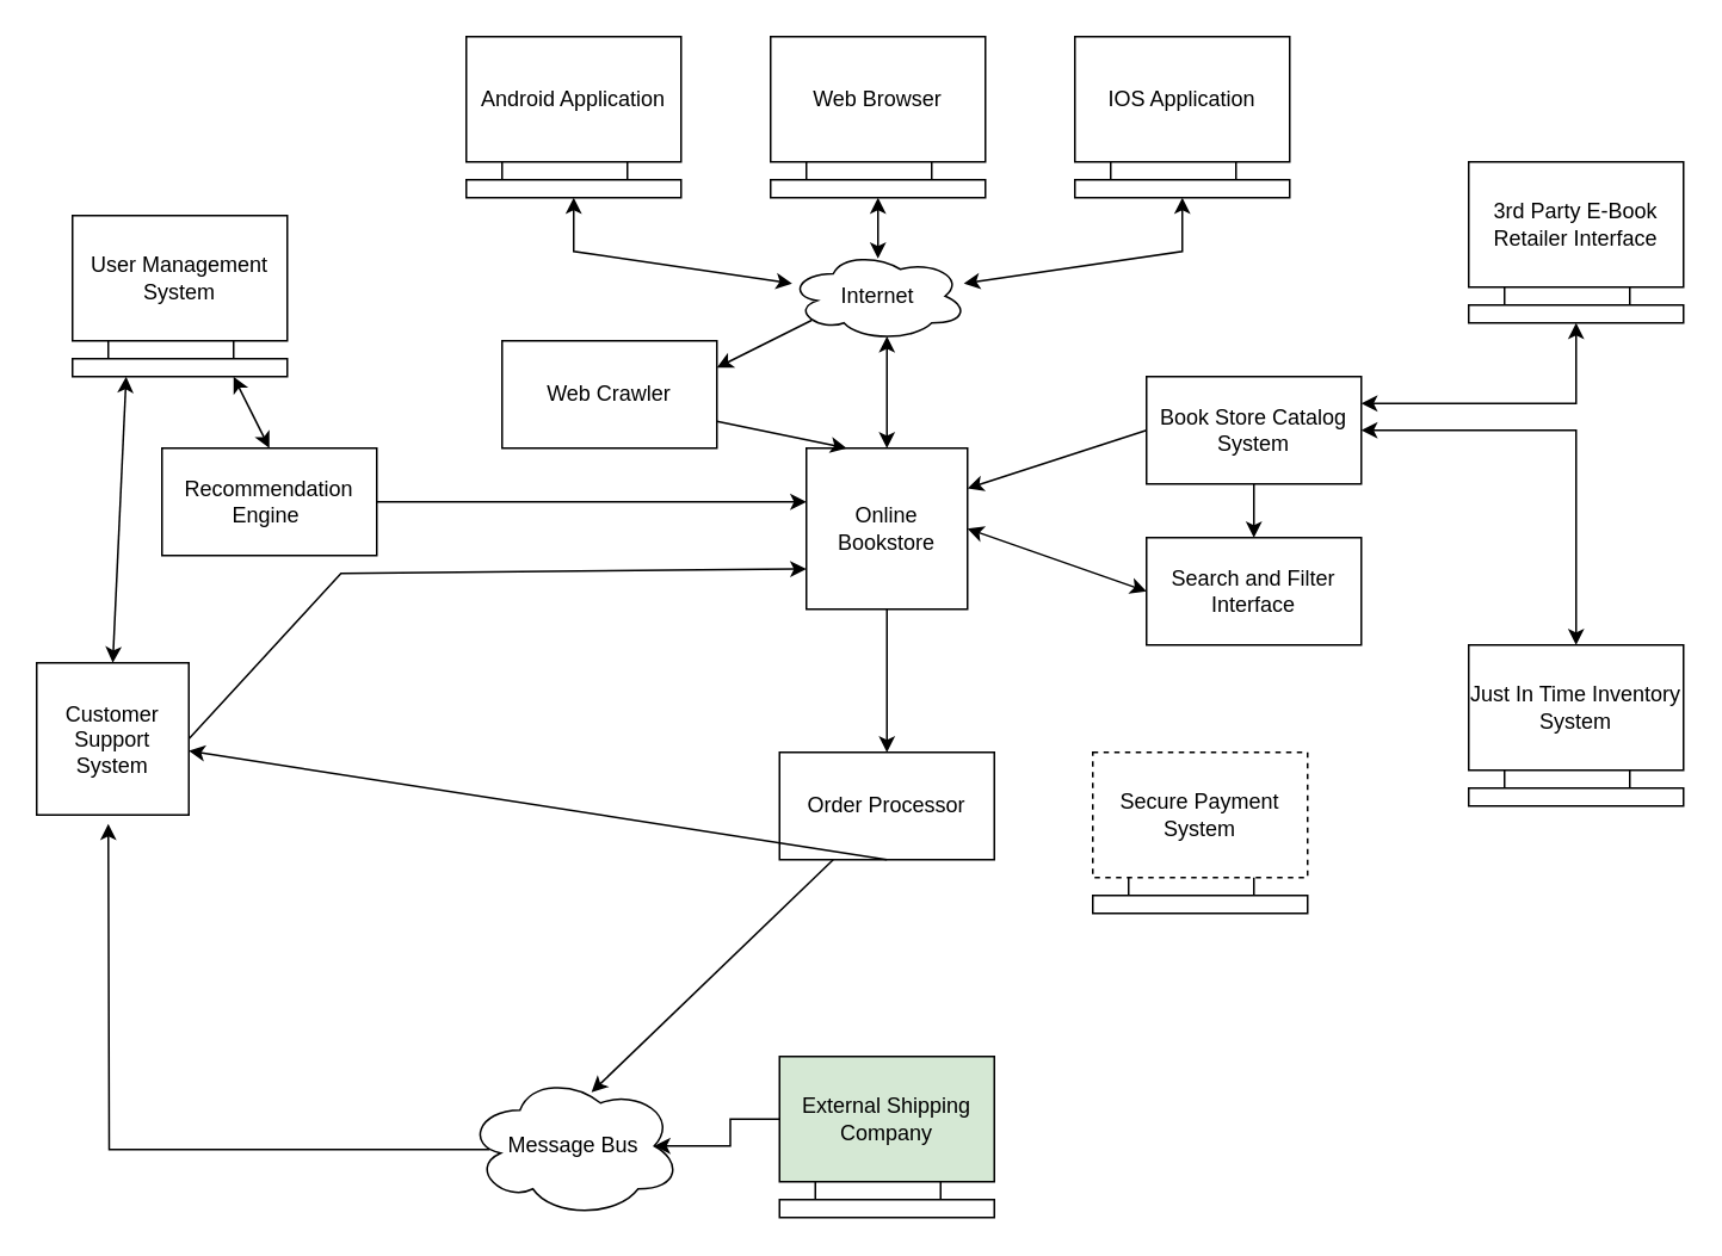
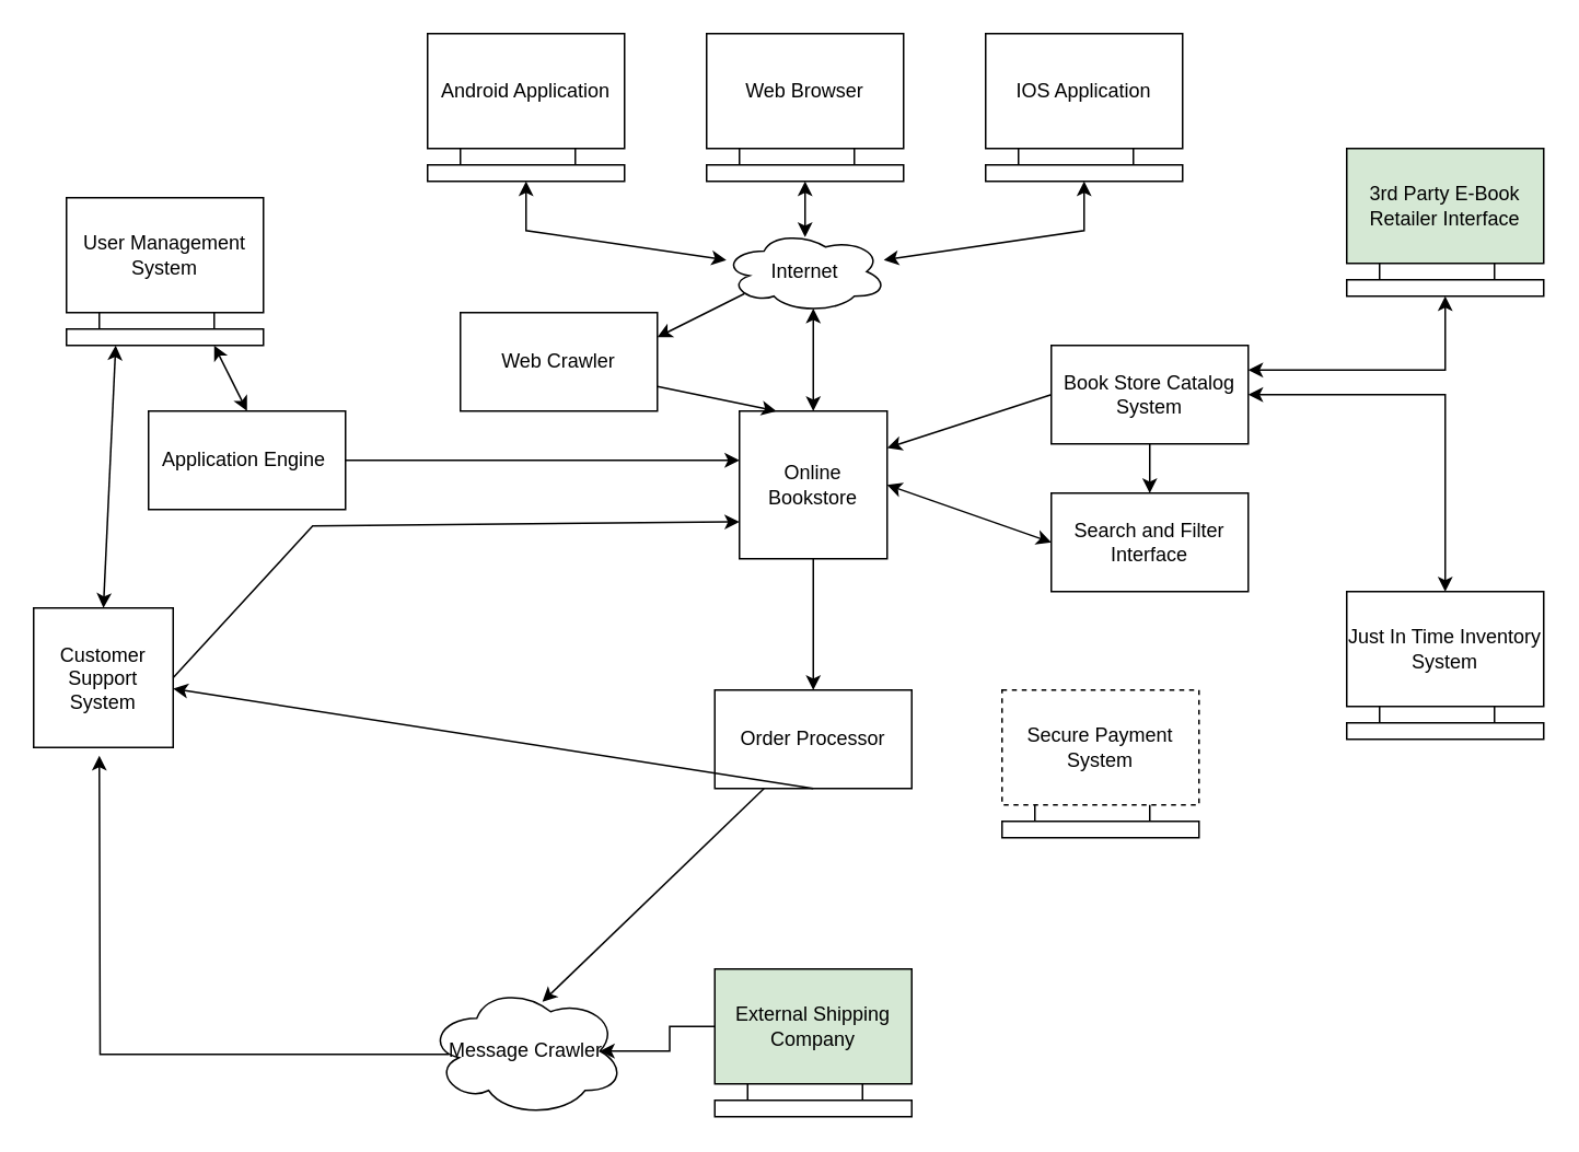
  <mxCell id="0" />
  <mxCell id="1" parent="0" />
  <mxCell id="2" value="" style="group" parent="1" vertex="1" connectable="0"><mxGeometry x="430" y="20" width="120" height="90" as="geometry" /></mxCell>
  <mxCell id="3" value="Web Browser" style="rounded=0;whiteSpace=wrap;html=1;" parent="2" vertex="1"><mxGeometry width="120" height="70" as="geometry" /></mxCell>
  <mxCell id="4" value="" style="rounded=0;whiteSpace=wrap;html=1;" parent="2" vertex="1"><mxGeometry y="80" width="120" height="10" as="geometry" /></mxCell>
  <mxCell id="5" value="" style="endArrow=none;html=1;rounded=0;" parent="2" edge="1"><mxGeometry width="50" height="50" relative="1" as="geometry"><mxPoint x="20" y="80" as="sourcePoint" /><mxPoint x="20" y="70" as="targetPoint" /><Array as="points" /></mxGeometry></mxCell>
  <mxCell id="6" value="" style="endArrow=none;html=1;rounded=0;entryX=0.75;entryY=1;entryDx=0;entryDy=0;" parent="2" target="3" edge="1"><mxGeometry width="50" height="50" relative="1" as="geometry"><mxPoint x="90" y="80" as="sourcePoint" /><mxPoint x="30" y="80" as="targetPoint" /><Array as="points" /></mxGeometry></mxCell>
  <mxCell id="7" value="" style="group" parent="1" vertex="1" connectable="0"><mxGeometry x="820" y="360" width="120" height="90" as="geometry" /></mxCell>
  <mxCell id="8" value="Just In Time Inventory System" style="rounded=0;whiteSpace=wrap;html=1;" parent="7" vertex="1"><mxGeometry width="120" height="70" as="geometry" /></mxCell>
  <mxCell id="9" value="" style="rounded=0;whiteSpace=wrap;html=1;" parent="7" vertex="1"><mxGeometry y="80" width="120" height="10" as="geometry" /></mxCell>
  <mxCell id="10" value="" style="endArrow=none;html=1;rounded=0;" parent="7" edge="1"><mxGeometry width="50" height="50" relative="1" as="geometry"><mxPoint x="20" y="80" as="sourcePoint" /><mxPoint x="20" y="70" as="targetPoint" /><Array as="points" /></mxGeometry></mxCell>
  <mxCell id="11" value="" style="endArrow=none;html=1;rounded=0;entryX=0.75;entryY=1;entryDx=0;entryDy=0;" parent="7" target="8" edge="1"><mxGeometry width="50" height="50" relative="1" as="geometry"><mxPoint x="90" y="80" as="sourcePoint" /><mxPoint x="30" y="80" as="targetPoint" /><Array as="points" /></mxGeometry></mxCell>
  <mxCell id="12" value="" style="endArrow=classic;startArrow=classic;html=1;rounded=0;exitX=0.5;exitY=0.08;exitDx=0;exitDy=0;exitPerimeter=0;" parent="1" source="13" edge="1"><mxGeometry width="50" height="50" relative="1" as="geometry"><mxPoint x="490" y="150" as="sourcePoint" /><mxPoint x="490" y="110" as="targetPoint" /></mxGeometry></mxCell>
  <mxCell id="13" value="Internet" style="ellipse;shape=cloud;whiteSpace=wrap;html=1;" parent="1" vertex="1"><mxGeometry x="440" y="140" width="100" height="50" as="geometry" /></mxCell>
  <mxCell id="14" value="" style="group" parent="1" vertex="1" connectable="0"><mxGeometry x="40" y="120" width="120" height="90" as="geometry" /></mxCell>
  <mxCell id="15" value="User Management System" style="rounded=0;whiteSpace=wrap;html=1;" parent="14" vertex="1"><mxGeometry width="120" height="70" as="geometry" /></mxCell>
  <mxCell id="16" value="" style="rounded=0;whiteSpace=wrap;html=1;" parent="14" vertex="1"><mxGeometry y="80" width="120" height="10" as="geometry" /></mxCell>
  <mxCell id="17" value="" style="endArrow=none;html=1;rounded=0;" parent="14" edge="1"><mxGeometry width="50" height="50" relative="1" as="geometry"><mxPoint x="20" y="80" as="sourcePoint" /><mxPoint x="20" y="70" as="targetPoint" /><Array as="points" /></mxGeometry></mxCell>
  <mxCell id="18" value="" style="endArrow=none;html=1;rounded=0;entryX=0.75;entryY=1;entryDx=0;entryDy=0;" parent="14" target="15" edge="1"><mxGeometry width="50" height="50" relative="1" as="geometry"><mxPoint x="90" y="80" as="sourcePoint" /><mxPoint x="30" y="80" as="targetPoint" /><Array as="points" /></mxGeometry></mxCell>
  <mxCell id="19" value="" style="group" parent="1" vertex="1" connectable="0"><mxGeometry x="260" y="20" width="120" height="90" as="geometry" /></mxCell>
  <mxCell id="20" value="Android Application" style="rounded=0;whiteSpace=wrap;html=1;" parent="19" vertex="1"><mxGeometry width="120" height="70" as="geometry" /></mxCell>
  <mxCell id="21" value="" style="rounded=0;whiteSpace=wrap;html=1;" parent="19" vertex="1"><mxGeometry y="80" width="120" height="10" as="geometry" /></mxCell>
  <mxCell id="22" value="" style="endArrow=none;html=1;rounded=0;" parent="19" edge="1"><mxGeometry width="50" height="50" relative="1" as="geometry"><mxPoint x="20" y="80" as="sourcePoint" /><mxPoint x="20" y="70" as="targetPoint" /><Array as="points" /></mxGeometry></mxCell>
  <mxCell id="23" value="" style="endArrow=none;html=1;rounded=0;entryX=0.75;entryY=1;entryDx=0;entryDy=0;" parent="19" target="20" edge="1"><mxGeometry width="50" height="50" relative="1" as="geometry"><mxPoint x="90" y="80" as="sourcePoint" /><mxPoint x="30" y="80" as="targetPoint" /><Array as="points" /></mxGeometry></mxCell>
  <mxCell id="24" value="" style="group" parent="1" vertex="1" connectable="0"><mxGeometry x="600" y="20" width="120" height="90" as="geometry" /></mxCell>
  <mxCell id="25" value="IOS Application" style="rounded=0;whiteSpace=wrap;html=1;" parent="24" vertex="1"><mxGeometry width="120" height="70" as="geometry" /></mxCell>
  <mxCell id="26" value="" style="rounded=0;whiteSpace=wrap;html=1;" parent="24" vertex="1"><mxGeometry y="80" width="120" height="10" as="geometry" /></mxCell>
  <mxCell id="27" value="" style="endArrow=none;html=1;rounded=0;" parent="24" edge="1"><mxGeometry width="50" height="50" relative="1" as="geometry"><mxPoint x="20" y="80" as="sourcePoint" /><mxPoint x="20" y="70" as="targetPoint" /><Array as="points" /></mxGeometry></mxCell>
  <mxCell id="28" value="" style="endArrow=none;html=1;rounded=0;entryX=0.75;entryY=1;entryDx=0;entryDy=0;" parent="24" target="25" edge="1"><mxGeometry width="50" height="50" relative="1" as="geometry"><mxPoint x="90" y="80" as="sourcePoint" /><mxPoint x="30" y="80" as="targetPoint" /><Array as="points" /></mxGeometry></mxCell>
  <mxCell id="29" value="" style="endArrow=classic;startArrow=classic;html=1;rounded=0;entryX=0.5;entryY=1;entryDx=0;entryDy=0;" parent="1" source="13" target="21" edge="1"><mxGeometry width="50" height="50" relative="1" as="geometry"><mxPoint x="320" y="170" as="sourcePoint" /><mxPoint x="320" y="120" as="targetPoint" /><Array as="points"><mxPoint x="320" y="140" /></Array></mxGeometry></mxCell>
  <mxCell id="30" value="" style="endArrow=classic;startArrow=classic;html=1;rounded=0;entryX=0.5;entryY=1;entryDx=0;entryDy=0;" parent="1" source="13" target="26" edge="1"><mxGeometry width="50" height="50" relative="1" as="geometry"><mxPoint x="772.032" y="177.946" as="sourcePoint" /><mxPoint x="650" y="130" as="targetPoint" /><Array as="points"><mxPoint x="660" y="140" /></Array></mxGeometry></mxCell>
  <mxCell id="31" value="" style="endArrow=classic;startArrow=classic;html=1;rounded=0;entryX=0.55;entryY=0.95;entryDx=0;entryDy=0;entryPerimeter=0;exitX=0.5;exitY=0;exitDx=0;exitDy=0;" parent="1" source="32" target="13" edge="1"><mxGeometry width="50" height="50" relative="1" as="geometry"><mxPoint x="495" y="250" as="sourcePoint" /><mxPoint x="550" y="230" as="targetPoint" /></mxGeometry></mxCell>
  <mxCell id="32" value="Online Bookstore" style="whiteSpace=wrap;html=1;aspect=fixed;" parent="1" vertex="1"><mxGeometry x="450" y="250" width="90" height="90" as="geometry" /></mxCell>
  <mxCell id="33" value="" style="group" parent="1" vertex="1" connectable="0"><mxGeometry x="820" y="90" width="120" height="90" as="geometry" /></mxCell>
- <mxCell id="34" value="3rd Party E-Book Retailer Interface" style="rounded=0;whiteSpace=wrap;html=1;" parent="33" vertex="1"><mxGeometry width="120" height="70" as="geometry" /></mxCell>
+ <mxCell id="34" value="3rd Party E-Book Retailer Interface" style="rounded=0;whiteSpace=wrap;html=1;fillColor=#d5e8d4;" parent="33" vertex="1"><mxGeometry width="120" height="70" as="geometry" /></mxCell>
  <mxCell id="35" value="" style="rounded=0;whiteSpace=wrap;html=1;" parent="33" vertex="1"><mxGeometry y="80" width="120" height="10" as="geometry" /></mxCell>
  <mxCell id="36" value="" style="endArrow=none;html=1;rounded=0;" parent="33" edge="1"><mxGeometry width="50" height="50" relative="1" as="geometry"><mxPoint x="20" y="80" as="sourcePoint" /><mxPoint x="20" y="70" as="targetPoint" /><Array as="points" /></mxGeometry></mxCell>
  <mxCell id="37" value="" style="endArrow=none;html=1;rounded=0;entryX=0.75;entryY=1;entryDx=0;entryDy=0;" parent="33" target="34" edge="1"><mxGeometry width="50" height="50" relative="1" as="geometry"><mxPoint x="90" y="80" as="sourcePoint" /><mxPoint x="30" y="80" as="targetPoint" /><Array as="points" /></mxGeometry></mxCell>
  <mxCell id="38" value="" style="group" parent="1" vertex="1" connectable="0"><mxGeometry x="435" y="590" width="120" height="90" as="geometry" /></mxCell>
  <mxCell id="39" value="External Shipping Company" style="rounded=0;whiteSpace=wrap;html=1;fillColor=#d5e8d4;" parent="38" vertex="1"><mxGeometry width="120" height="70" as="geometry" /></mxCell>
  <mxCell id="40" value="" style="rounded=0;whiteSpace=wrap;html=1;" parent="38" vertex="1"><mxGeometry y="80" width="120" height="10" as="geometry" /></mxCell>
  <mxCell id="41" value="" style="endArrow=none;html=1;rounded=0;" parent="38" edge="1"><mxGeometry width="50" height="50" relative="1" as="geometry"><mxPoint x="20" y="80" as="sourcePoint" /><mxPoint x="20" y="70" as="targetPoint" /><Array as="points" /></mxGeometry></mxCell>
  <mxCell id="42" value="" style="endArrow=none;html=1;rounded=0;entryX=0.75;entryY=1;entryDx=0;entryDy=0;" parent="38" target="39" edge="1"><mxGeometry width="50" height="50" relative="1" as="geometry"><mxPoint x="90" y="80" as="sourcePoint" /><mxPoint x="30" y="80" as="targetPoint" /><Array as="points" /></mxGeometry></mxCell>
  <mxCell id="43" value="" style="group" parent="1" vertex="1" connectable="0"><mxGeometry x="610" y="420" width="120" height="90" as="geometry" /></mxCell>
  <mxCell id="44" value="Secure Payment System" style="rounded=0;whiteSpace=wrap;html=1;dashed=1;" parent="43" vertex="1"><mxGeometry width="120" height="70" as="geometry" /></mxCell>
  <mxCell id="45" value="" style="rounded=0;whiteSpace=wrap;html=1;" parent="43" vertex="1"><mxGeometry y="80" width="120" height="10" as="geometry" /></mxCell>
  <mxCell id="46" value="" style="endArrow=none;html=1;rounded=0;" parent="43" edge="1"><mxGeometry width="50" height="50" relative="1" as="geometry"><mxPoint x="20" y="80" as="sourcePoint" /><mxPoint x="20" y="70" as="targetPoint" /><Array as="points" /></mxGeometry></mxCell>
  <mxCell id="47" value="" style="endArrow=none;html=1;rounded=0;entryX=0.75;entryY=1;entryDx=0;entryDy=0;" parent="43" target="44" edge="1"><mxGeometry width="50" height="50" relative="1" as="geometry"><mxPoint x="90" y="80" as="sourcePoint" /><mxPoint x="30" y="80" as="targetPoint" /><Array as="points" /></mxGeometry></mxCell>
  <mxCell id="48" value="Customer Support System" style="whiteSpace=wrap;html=1;aspect=fixed;" parent="1" vertex="1"><mxGeometry x="20" y="370" width="85" height="85" as="geometry" /></mxCell>
  <mxCell id="49" value="" style="endArrow=classic;html=1;rounded=0;entryX=0;entryY=0.75;entryDx=0;entryDy=0;exitX=1;exitY=0.5;exitDx=0;exitDy=0;" parent="1" source="48" target="32" edge="1"><mxGeometry width="50" height="50" relative="1" as="geometry"><mxPoint x="290" y="290" as="sourcePoint" /><mxPoint x="530" y="330" as="targetPoint" /><Array as="points"><mxPoint x="190" y="320" /></Array></mxGeometry></mxCell>
  <mxCell id="50" value="" style="endArrow=classic;startArrow=classic;html=1;rounded=0;exitX=0.5;exitY=0;exitDx=0;exitDy=0;entryX=0.25;entryY=1;entryDx=0;entryDy=0;" parent="1" source="48" target="16" edge="1"><mxGeometry width="50" height="50" relative="1" as="geometry"><mxPoint x="480" y="380" as="sourcePoint" /><mxPoint x="80" y="220" as="targetPoint" /></mxGeometry></mxCell>
  <mxCell id="51" value="Order Processor" style="rounded=0;whiteSpace=wrap;html=1;" parent="1" vertex="1"><mxGeometry x="435" y="420" width="120" height="60" as="geometry" /></mxCell>
  <mxCell id="52" value="" style="endArrow=classic;html=1;rounded=0;exitX=0.5;exitY=1;exitDx=0;exitDy=0;entryX=0.5;entryY=0;entryDx=0;entryDy=0;" parent="1" source="32" target="51" edge="1"><mxGeometry width="50" height="50" relative="1" as="geometry"><mxPoint x="480" y="530" as="sourcePoint" /><mxPoint x="530" y="480" as="targetPoint" /></mxGeometry></mxCell>
  <mxCell id="53" value="" style="endArrow=classic;html=1;rounded=0;exitX=0.5;exitY=1;exitDx=0;exitDy=0;" parent="1" source="51" target="48" edge="1"><mxGeometry width="50" height="50" relative="1" as="geometry"><mxPoint x="480" y="530" as="sourcePoint" /><mxPoint x="530" y="480" as="targetPoint" /></mxGeometry></mxCell>
  <mxCell id="54" value="Book Store Catalog System" style="rounded=0;whiteSpace=wrap;html=1;" parent="1" vertex="1"><mxGeometry x="640" y="210" width="120" height="60" as="geometry" /></mxCell>
  <mxCell id="55" value="" style="endArrow=classic;html=1;rounded=0;exitX=0;exitY=0.5;exitDx=0;exitDy=0;entryX=1;entryY=0.25;entryDx=0;entryDy=0;" parent="1" source="54" target="32" edge="1"><mxGeometry width="50" height="50" relative="1" as="geometry"><mxPoint x="480" y="350" as="sourcePoint" /><mxPoint x="530" y="300" as="targetPoint" /></mxGeometry></mxCell>
  <mxCell id="56" value="" style="endArrow=classic;startArrow=classic;html=1;rounded=0;exitX=0.5;exitY=0;exitDx=0;exitDy=0;" parent="1" source="8" target="54" edge="1"><mxGeometry width="50" height="50" relative="1" as="geometry"><mxPoint x="900" y="330" as="sourcePoint" /><mxPoint x="950" y="280" as="targetPoint" /><Array as="points"><mxPoint x="880" y="240" /></Array></mxGeometry></mxCell>
  <mxCell id="57" value="" style="endArrow=classic;startArrow=classic;html=1;rounded=0;entryX=0.5;entryY=1;entryDx=0;entryDy=0;exitX=1;exitY=0.25;exitDx=0;exitDy=0;" parent="1" source="54" target="35" edge="1"><mxGeometry width="50" height="50" relative="1" as="geometry"><mxPoint x="820" y="252.5" as="sourcePoint" /><mxPoint x="870" y="180" as="targetPoint" /><Array as="points"><mxPoint x="880" y="225" /></Array></mxGeometry></mxCell>
  <mxCell id="58" value="Search and Filter Interface" style="rounded=0;whiteSpace=wrap;html=1;" parent="1" vertex="1"><mxGeometry x="640" y="300" width="120" height="60" as="geometry" /></mxCell>
  <mxCell id="59" value="" style="endArrow=classic;startArrow=classic;html=1;rounded=0;exitX=1;exitY=0.5;exitDx=0;exitDy=0;entryX=0;entryY=0.5;entryDx=0;entryDy=0;" parent="1" source="32" target="58" edge="1"><mxGeometry width="50" height="50" relative="1" as="geometry"><mxPoint x="590" y="380" as="sourcePoint" /><mxPoint x="640" y="330" as="targetPoint" /></mxGeometry></mxCell>
  <mxCell id="60" value="" style="endArrow=classic;html=1;rounded=0;exitX=0.5;exitY=1;exitDx=0;exitDy=0;entryX=0.5;entryY=0;entryDx=0;entryDy=0;" parent="1" source="54" target="58" edge="1"><mxGeometry width="50" height="50" relative="1" as="geometry"><mxPoint x="560" y="400" as="sourcePoint" /><mxPoint x="610" y="350" as="targetPoint" /></mxGeometry></mxCell>
  <mxCell id="61" style="edgeStyle=orthogonalEdgeStyle;rounded=0;orthogonalLoop=1;jettySize=auto;html=1;" parent="1" source="62" edge="1"><mxGeometry relative="1" as="geometry"><mxPoint x="450" y="280" as="targetPoint" /></mxGeometry></mxCell>
- <mxCell id="62" value="Recommendation Engine&amp;nbsp;" style="rounded=0;whiteSpace=wrap;html=1;" parent="1" vertex="1"><mxGeometry x="90" y="250" width="120" height="60" as="geometry" /></mxCell>
+ <mxCell id="62" value="Application Engine&amp;nbsp;" style="rounded=0;whiteSpace=wrap;html=1;" parent="1" vertex="1"><mxGeometry x="90" y="250" width="120" height="60" as="geometry" /></mxCell>
  <mxCell id="63" value="" style="endArrow=classic;startArrow=classic;html=1;rounded=0;exitX=0.5;exitY=0;exitDx=0;exitDy=0;entryX=0.75;entryY=1;entryDx=0;entryDy=0;" parent="1" source="62" target="16" edge="1"><mxGeometry width="50" height="50" relative="1" as="geometry"><mxPoint x="200" y="250" as="sourcePoint" /><mxPoint x="250" y="200" as="targetPoint" /></mxGeometry></mxCell>
  <mxCell id="64" style="edgeStyle=orthogonalEdgeStyle;rounded=0;orthogonalLoop=1;jettySize=auto;html=1;exitX=0.108;exitY=0.525;exitDx=0;exitDy=0;exitPerimeter=0;" parent="1" source="65" edge="1"><mxGeometry relative="1" as="geometry"><mxPoint x="60" y="460" as="targetPoint" /></mxGeometry></mxCell>
- <mxCell id="65" value="Message Bus" style="ellipse;shape=cloud;whiteSpace=wrap;html=1;" parent="1" vertex="1"><mxGeometry x="260" y="600" width="120" height="80" as="geometry" /></mxCell>
+ <mxCell id="65" value="Message Crawler" style="ellipse;shape=cloud;whiteSpace=wrap;html=1;" parent="1" vertex="1"><mxGeometry x="260" y="600" width="120" height="80" as="geometry" /></mxCell>
  <mxCell id="66" value="" style="endArrow=classic;html=1;rounded=0;exitX=0.25;exitY=1;exitDx=0;exitDy=0;entryX=0.583;entryY=0.125;entryDx=0;entryDy=0;entryPerimeter=0;" parent="1" source="51" target="65" edge="1"><mxGeometry width="50" height="50" relative="1" as="geometry"><mxPoint x="340" y="570" as="sourcePoint" /><mxPoint x="390" y="520" as="targetPoint" /></mxGeometry></mxCell>
  <mxCell id="67" style="edgeStyle=orthogonalEdgeStyle;rounded=0;orthogonalLoop=1;jettySize=auto;html=1;entryX=0.875;entryY=0.5;entryDx=0;entryDy=0;entryPerimeter=0;" parent="1" source="39" target="65" edge="1"><mxGeometry relative="1" as="geometry" /></mxCell>
  <mxCell id="68" value="Web Crawler" style="rounded=0;whiteSpace=wrap;html=1;" vertex="1" parent="1"><mxGeometry x="280" y="190" width="120" height="60" as="geometry" /></mxCell>
  <mxCell id="69" value="" style="endArrow=classic;html=1;rounded=0;exitX=0.13;exitY=0.77;exitDx=0;exitDy=0;exitPerimeter=0;entryX=1;entryY=0.25;entryDx=0;entryDy=0;" edge="1" parent="1" source="13" target="68"><mxGeometry width="50" height="50" relative="1" as="geometry"><mxPoint x="460" y="440" as="sourcePoint" /><mxPoint x="510" y="390" as="targetPoint" /></mxGeometry></mxCell>
  <mxCell id="70" value="" style="endArrow=classic;html=1;rounded=0;exitX=1;exitY=0.75;exitDx=0;exitDy=0;entryX=0.25;entryY=0;entryDx=0;entryDy=0;" edge="1" parent="1" source="68" target="32"><mxGeometry width="50" height="50" relative="1" as="geometry"><mxPoint x="460" y="440" as="sourcePoint" /><mxPoint x="510" y="390" as="targetPoint" /></mxGeometry></mxCell>
